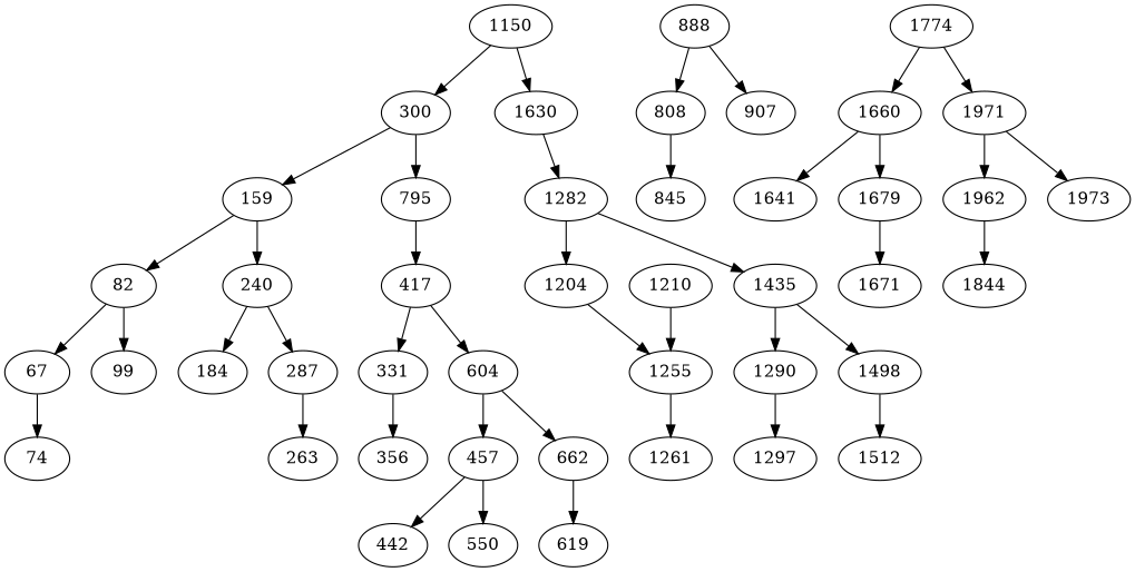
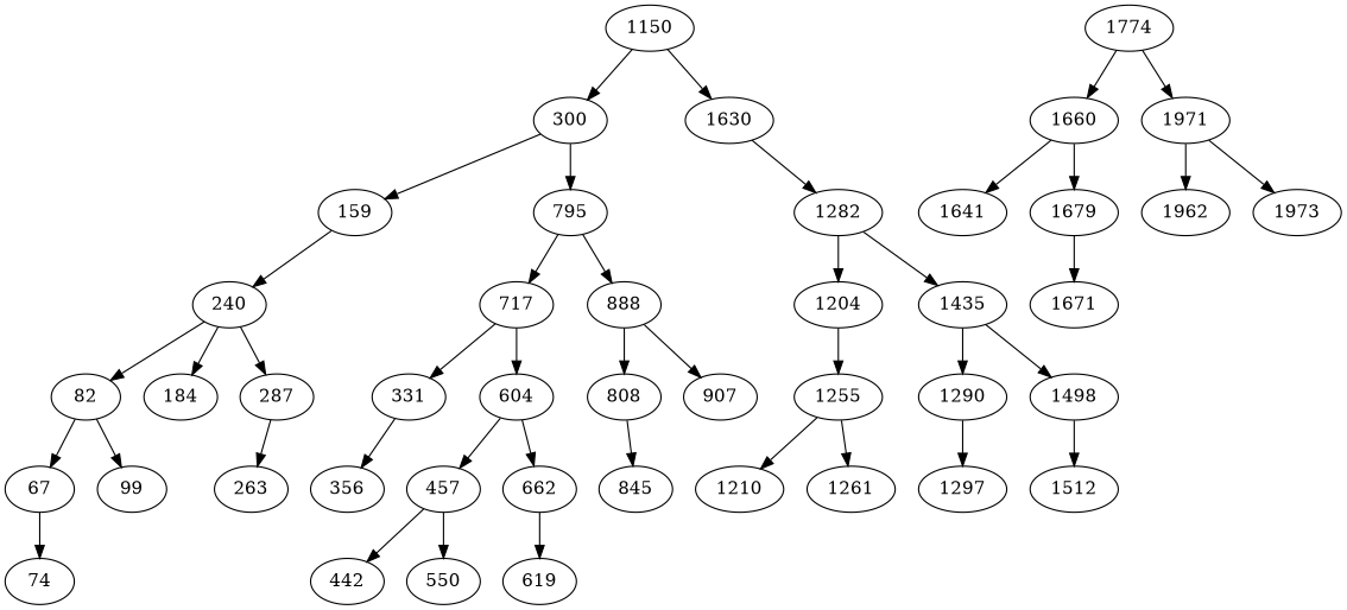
  digraph {
    1150
    300
    1630
    159
    795
    1282
    82
    240
-   417
+   417 [label=717]
    888
    1204
    1435
    1774
    1660
    1971
    67
    99
    184
    287
    331
    604
    808
    907
    74
    263
    356
    457
    662
    845
    442
    550
    619
    1255
    1290
    1498
    1641
    1679
    1962
    1973
    1210
    1261
    1297
    1512
    1671
-   1844
    1150 -> 300
    1150 -> 1630
    300 -> 159
    300 -> 795
    1630 -> 1282
-   159 -> 82
+   240 -> 82
    159 -> 240
    795 -> 417
+   795 -> 888
    1282 -> 1204
    1282 -> 1435
    82 -> 67
    82 -> 99
    240 -> 184
    240 -> 287
    417 -> 331
    417 -> 604
    888 -> 808
    888 -> 907
    1204 -> 1255
    1435 -> 1290
    1435 -> 1498
    1774 -> 1660
    1774 -> 1971
    1660 -> 1641
    1660 -> 1679
    1971 -> 1962
    1971 -> 1973
    67 -> 74
    287 -> 263
    331 -> 356
    604 -> 457
    604 -> 662
    808 -> 845
    457 -> 442
    457 -> 550
    662 -> 619
-   1210 -> 1255
+   1255 -> 1210
    1255 -> 1261
    1290 -> 1297
    1498 -> 1512
    1679 -> 1671
-   1962 -> 1844
  }
